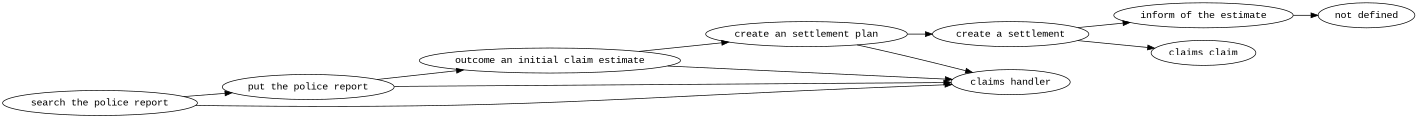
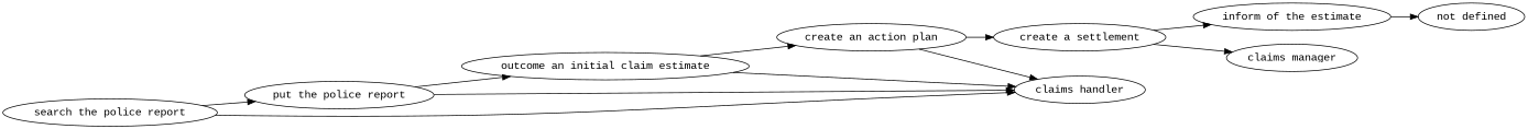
  strict digraph {
    fontname="Liberation Mono"
    rankdir=LR
    node [fontname="Liberation Mono"]
    edge [attrs="{'type': 'actor performer', 'label': 'actor performer'}" fontname="Liberation Mono"]
    "search the police report" [attrs="{'type': 'Activity', 'label': 'search the police report'}"]
    "put the police report" [attrs="{'type': 'Activity', 'label': 'put the police report'}"]
    "claims handler" [attrs="{'type': 'Actor', 'label': 'claims handler'}"]
    n4 [attrs="{'type': 'Activity', 'label': 'calculate an initial claim estimate'}" label="outcome an initial claim estimate"]
-   "create an action plan" [attrs="{'type': 'Activity', 'label': 'create an action plan'}" label="create an settlement plan"]
+   "create an action plan" [attrs="{'type': 'Activity', 'label': 'create an action plan'}"]
    n6 [attrs="{'type': 'Activity', 'label': 'negotiate a settlement'}" label="create a settlement"]
    n7 [attrs="{'type': 'Activity', 'label': 'inform of the outcome'}" label="inform of the estimate"]
-   "claims manager" [attrs="{'type': 'Actor', 'label': 'claims manager'}" label="claims claim"]
+   "claims manager" [attrs="{'type': 'Actor', 'label': 'claims manager'}"]
    "not defined" [attrs="{'type': 'Actor', 'label': 'not defined'}"]
    "search the police report" -> "put the police report" [attrs="{'type': 'flow', 'label': 'flow'}"]
    "search the police report" -> "claims handler"
    "put the police report" -> "claims handler"
    "put the police report" -> n4 [attrs="{'type': 'flow', 'label': 'flow'}"]
    n4 -> "claims handler"
    n4 -> "create an action plan" [attrs="{'type': 'flow', 'label': 'flow'}"]
    "create an action plan" -> "claims handler"
    "create an action plan" -> n6 [attrs="{'type': 'flow', 'label': 'flow'}"]
    n6 -> n7 [attrs="{'type': 'flow', 'label': 'flow'}"]
    n6 -> "claims manager"
    n7 -> "not defined"
  }
